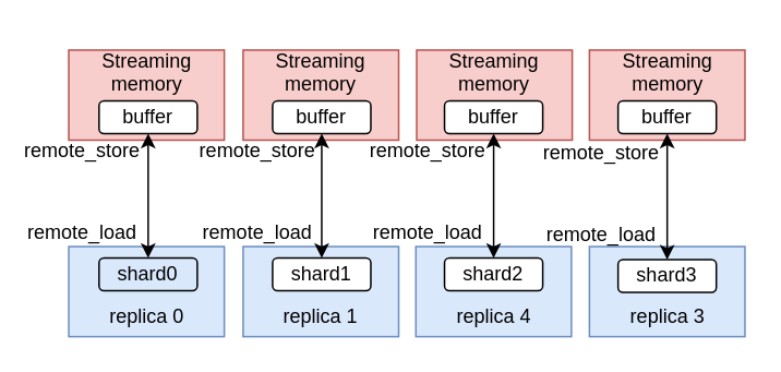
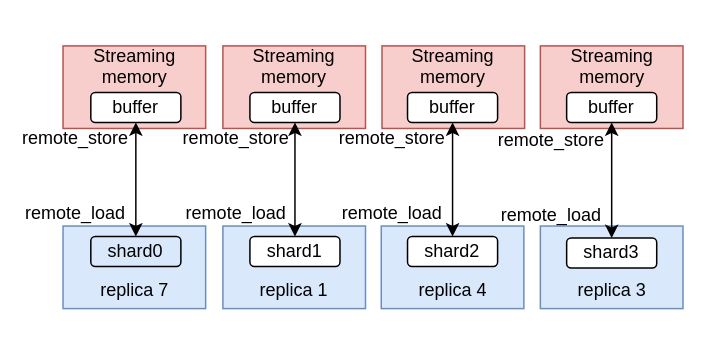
  <mxCell id="0" />
  <mxCell id="1" parent="0" />
  <mxCell id="2" value="&lt;div&gt;&lt;br&gt;&lt;/div&gt;&lt;div&gt;&lt;br&gt;&lt;/div&gt;&lt;div&gt;replica 1&lt;br&gt;&lt;/div&gt;" style="rounded=0;whiteSpace=wrap;html=1;fillColor=#dae8fc;strokeColor=#6c8ebf;" parent="1" vertex="1"><mxGeometry x="148" y="140" width="95" height="55" as="geometry" /></mxCell>
  <mxCell id="3" value="&lt;div&gt;&lt;br&gt;&lt;/div&gt;&lt;div&gt;&lt;br&gt;&lt;/div&gt;&lt;div&gt;replica 4&lt;br&gt;&lt;/div&gt;" style="rounded=0;whiteSpace=wrap;html=1;fillColor=#dae8fc;strokeColor=#6c8ebf;" parent="1" vertex="1"><mxGeometry x="253.5" y="140" width="95" height="55" as="geometry" /></mxCell>
  <mxCell id="4" value="&lt;div&gt;&lt;br&gt;&lt;/div&gt;&lt;div&gt;&lt;br&gt;&lt;/div&gt;&lt;div&gt;replica 3&lt;br&gt;&lt;/div&gt;" style="rounded=0;whiteSpace=wrap;html=1;fillColor=#dae8fc;strokeColor=#6c8ebf;" parent="1" vertex="1"><mxGeometry x="359.5" y="140" width="95" height="55" as="geometry" /></mxCell>
  <mxCell id="5" value="&lt;div&gt;&lt;br&gt;&lt;/div&gt;&lt;div&gt;&lt;br&gt;&lt;/div&gt;&lt;div&gt;Streaming memory&lt;/div&gt;&lt;div&gt;&lt;br&gt;&lt;/div&gt;&lt;div&gt;&lt;br&gt;&lt;/div&gt;&lt;div&gt;&lt;br&gt;&lt;/div&gt;&lt;div&gt;&lt;br&gt;&lt;/div&gt;" style="rounded=0;whiteSpace=wrap;html=1;fillColor=#f8cecc;strokeColor=#b85450;" parent="1" vertex="1"><mxGeometry x="148" y="20" width="95" height="55" as="geometry" /></mxCell>
  <mxCell id="6" value="&lt;div&gt;&lt;br&gt;&lt;/div&gt;&lt;div&gt;&lt;br&gt;&lt;/div&gt;&lt;div&gt;Streaming memory&lt;/div&gt;&lt;div&gt;&lt;br&gt;&lt;/div&gt;&lt;div&gt;&lt;br&gt;&lt;/div&gt;&lt;div&gt;&lt;br&gt;&lt;/div&gt;&lt;div&gt;&lt;br&gt;&lt;/div&gt;" style="rounded=0;whiteSpace=wrap;html=1;fillColor=#f8cecc;strokeColor=#b85450;" parent="1" vertex="1"><mxGeometry x="254" y="20" width="95" height="55" as="geometry" /></mxCell>
  <mxCell id="7" value="&lt;div&gt;&lt;br&gt;&lt;/div&gt;&lt;div&gt;&lt;br&gt;&lt;/div&gt;&lt;div&gt;Streaming memory&lt;br&gt;&lt;/div&gt;&lt;div&gt;&lt;br&gt;&lt;/div&gt;&lt;div&gt;&lt;br&gt;&lt;/div&gt;&lt;div&gt;&lt;br&gt;&lt;/div&gt;&lt;div&gt;&lt;br&gt;&lt;/div&gt;" style="rounded=0;whiteSpace=wrap;html=1;fillColor=#f8cecc;strokeColor=#b85450;" parent="1" vertex="1"><mxGeometry x="359.5" y="20" width="95" height="55" as="geometry" /></mxCell>
- <mxCell id="8" value="&lt;div&gt;&lt;br&gt;&lt;/div&gt;&lt;div&gt;&lt;br&gt;&lt;/div&gt;&lt;div&gt;replica 0&lt;br&gt;&lt;/div&gt;" style="rounded=0;whiteSpace=wrap;html=1;fillColor=#dae8fc;strokeColor=#6c8ebf;" parent="1" vertex="1"><mxGeometry x="41.5" y="140" width="95" height="55" as="geometry" /></mxCell>
+ <mxCell id="8" value="&lt;div&gt;&lt;br&gt;&lt;/div&gt;&lt;div&gt;&lt;br&gt;&lt;/div&gt;&lt;div&gt;replica 7&lt;br&gt;&lt;/div&gt;" style="rounded=0;whiteSpace=wrap;html=1;fillColor=#dae8fc;strokeColor=#6c8ebf;" parent="1" vertex="1"><mxGeometry x="41.5" y="140" width="95" height="55" as="geometry" /></mxCell>
  <mxCell id="9" value="&lt;div&gt;&lt;br&gt;&lt;/div&gt;&lt;div&gt;&lt;br&gt;&lt;/div&gt;&lt;div&gt;Streaming memory&lt;br&gt;&lt;/div&gt;&lt;div&gt;&lt;br&gt;&lt;/div&gt;&lt;div&gt;&lt;br&gt;&lt;/div&gt;&lt;div&gt;&lt;br&gt;&lt;/div&gt;&lt;div&gt;&lt;br&gt;&lt;/div&gt;" style="rounded=0;whiteSpace=wrap;html=1;fillColor=#f8cecc;strokeColor=#b85450;" parent="1" vertex="1"><mxGeometry x="41.5" y="20" width="95" height="55" as="geometry" /></mxCell>
  <mxCell id="10" value="buffer" style="rounded=1;whiteSpace=wrap;html=1;flipH=0;flipV=1;" parent="1" vertex="1"><mxGeometry x="60" y="51" width="60" height="20" as="geometry" /></mxCell>
  <mxCell id="11" value="shard0" style="rounded=1;whiteSpace=wrap;html=1;flipH=0;flipV=1;fillColor=#dae8fc;" parent="1" vertex="1"><mxGeometry x="60" y="147" width="60" height="20" as="geometry" /></mxCell>
  <mxCell id="12" value="" style="endArrow=classic;startArrow=classic;html=1;rounded=0;exitX=0.5;exitY=0;exitDx=0;exitDy=0;entryX=0.5;entryY=1;entryDx=0;entryDy=0;" parent="1" source="11" target="10" edge="1"><mxGeometry width="50" height="50" relative="1" as="geometry"><mxPoint x="90" y="97" as="sourcePoint" /><mxPoint x="140" y="47" as="targetPoint" /></mxGeometry></mxCell>
  <mxCell id="13" value="remote_load" style="text;html=1;strokeColor=none;fillColor=none;align=center;verticalAlign=middle;whiteSpace=wrap;rounded=0;" parent="1" vertex="1"><mxGeometry x="20" y="117" width="60" height="30" as="geometry" /></mxCell>
  <mxCell id="14" value="remote_store" style="text;html=1;strokeColor=none;fillColor=none;align=center;verticalAlign=middle;whiteSpace=wrap;rounded=0;" parent="1" vertex="1"><mxGeometry x="20" y="67" width="60" height="30" as="geometry" /></mxCell>
  <mxCell id="15" value="buffer" style="rounded=1;whiteSpace=wrap;html=1;flipH=0;flipV=1;" parent="1" vertex="1"><mxGeometry x="166" y="51" width="60" height="20" as="geometry" /></mxCell>
  <mxCell id="16" value="shard1" style="rounded=1;whiteSpace=wrap;html=1;flipH=0;flipV=1;" parent="1" vertex="1"><mxGeometry x="166" y="147" width="60" height="20" as="geometry" /></mxCell>
  <mxCell id="17" value="" style="endArrow=classic;startArrow=classic;html=1;rounded=0;exitX=0.5;exitY=0;exitDx=0;exitDy=0;entryX=0.5;entryY=1;entryDx=0;entryDy=0;" parent="1" source="16" target="15" edge="1"><mxGeometry width="50" height="50" relative="1" as="geometry"><mxPoint x="197" y="97" as="sourcePoint" /><mxPoint x="247" y="47" as="targetPoint" /></mxGeometry></mxCell>
  <mxCell id="18" value="remote_load" style="text;html=1;strokeColor=none;fillColor=none;align=center;verticalAlign=middle;whiteSpace=wrap;rounded=0;" parent="1" vertex="1"><mxGeometry x="127" y="117" width="60" height="30" as="geometry" /></mxCell>
  <mxCell id="19" value="remote_store" style="text;html=1;strokeColor=none;fillColor=none;align=center;verticalAlign=middle;whiteSpace=wrap;rounded=0;" parent="1" vertex="1"><mxGeometry x="127" y="67" width="60" height="30" as="geometry" /></mxCell>
  <mxCell id="20" value="buffer" style="rounded=1;whiteSpace=wrap;html=1;flipH=0;flipV=1;" parent="1" vertex="1"><mxGeometry x="271" y="51" width="60" height="20" as="geometry" /></mxCell>
  <mxCell id="21" value="shard2" style="rounded=1;whiteSpace=wrap;html=1;flipH=0;flipV=1;" parent="1" vertex="1"><mxGeometry x="271" y="147" width="60" height="20" as="geometry" /></mxCell>
  <mxCell id="22" value="" style="endArrow=classic;startArrow=classic;html=1;rounded=0;exitX=0.5;exitY=0;exitDx=0;exitDy=0;entryX=0.5;entryY=1;entryDx=0;entryDy=0;" parent="1" source="21" target="20" edge="1"><mxGeometry width="50" height="50" relative="1" as="geometry"><mxPoint x="306" y="97" as="sourcePoint" /><mxPoint x="356" y="47" as="targetPoint" /></mxGeometry></mxCell>
  <mxCell id="23" value="remote_load" style="text;html=1;strokeColor=none;fillColor=none;align=center;verticalAlign=middle;whiteSpace=wrap;rounded=0;" parent="1" vertex="1"><mxGeometry x="231" y="117" width="60" height="30" as="geometry" /></mxCell>
  <mxCell id="24" value="remote_store" style="text;html=1;strokeColor=none;fillColor=none;align=center;verticalAlign=middle;whiteSpace=wrap;rounded=0;" parent="1" vertex="1"><mxGeometry x="231" y="67" width="60" height="30" as="geometry" /></mxCell>
  <mxCell id="25" value="buffer" style="rounded=1;whiteSpace=wrap;html=1;flipH=0;flipV=1;" parent="1" vertex="1"><mxGeometry x="377" y="51" width="60" height="20" as="geometry" /></mxCell>
  <mxCell id="26" value="shard3" style="rounded=1;whiteSpace=wrap;html=1;flipH=0;flipV=1;" parent="1" vertex="1"><mxGeometry x="377" y="148" width="60" height="20" as="geometry" /></mxCell>
  <mxCell id="27" value="" style="endArrow=classic;startArrow=classic;html=1;rounded=0;exitX=0.5;exitY=0;exitDx=0;exitDy=0;entryX=0.5;entryY=1;entryDx=0;entryDy=0;" parent="1" source="26" target="25" edge="1"><mxGeometry width="50" height="50" relative="1" as="geometry"><mxPoint x="407" y="98" as="sourcePoint" /><mxPoint x="457" y="48" as="targetPoint" /></mxGeometry></mxCell>
  <mxCell id="28" value="remote_load" style="text;html=1;strokeColor=none;fillColor=none;align=center;verticalAlign=middle;whiteSpace=wrap;rounded=0;" parent="1" vertex="1"><mxGeometry x="337" y="118" width="60" height="30" as="geometry" /></mxCell>
  <mxCell id="29" value="remote_store" style="text;html=1;strokeColor=none;fillColor=none;align=center;verticalAlign=middle;whiteSpace=wrap;rounded=0;" parent="1" vertex="1"><mxGeometry x="337" y="68" width="60" height="30" as="geometry" /></mxCell>
